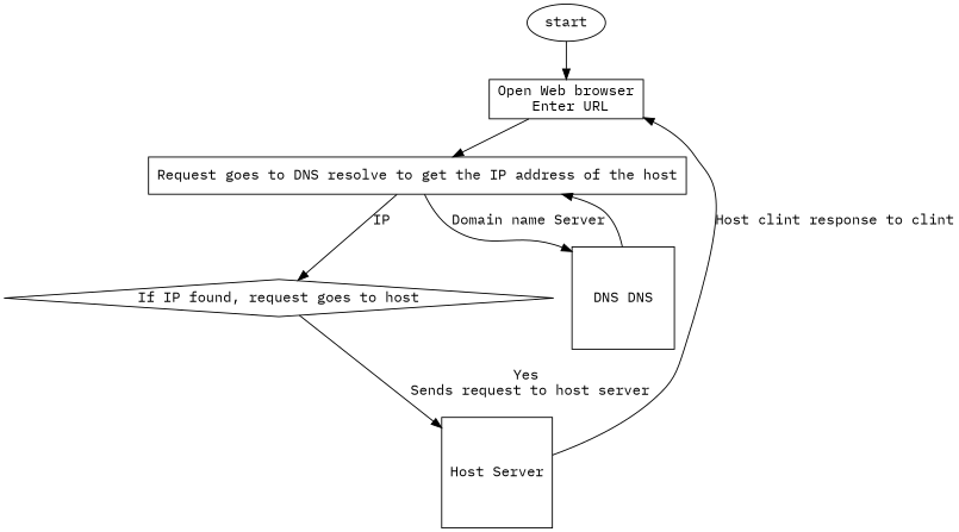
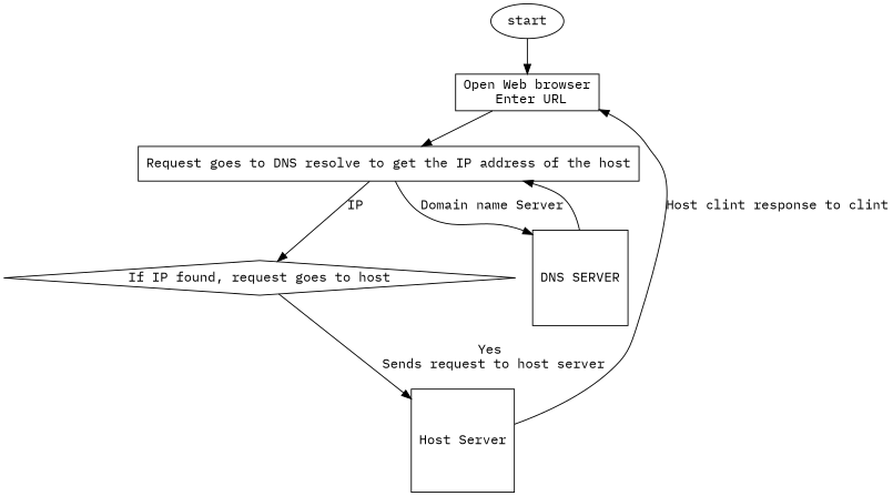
  digraph {
    fontname="IBM Plex Mono"
    fontsize=50
    node [fontname="IBM Plex Mono" shape=rectangle]
    edge [fontname="IBM Plex Mono"]
    n1 [label=start shape=oval]
    n2 [label="Open Web browser\n Enter URL"]
    n3 [label="Request goes to DNS resolve to get the IP address of the host"]
    n4 [label="If IP found, request goes to host" shape=diamond]
-   n5 [label="DNS DNS" shape=square]
+   n5 [label="DNS SERVER" shape=square]
    n6 [label="Host Server" shape=square]
    n1 -> n2
    n2 -> n3
    n3 -> n4 [label=IP]
    n3 -> n5 [label="Domain name Server"]
    n4 -> n6 [label="Yes\n Sends request to host server"]
    n5 -> n3
    n6 -> n2 [label="Host clint response to clint"]
  }
